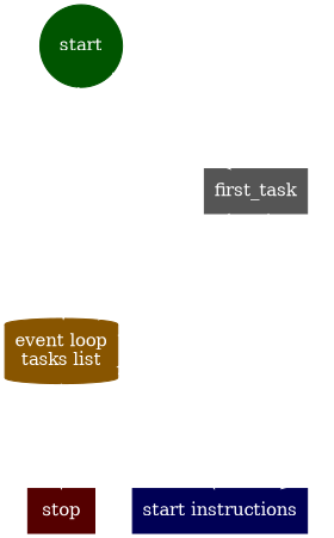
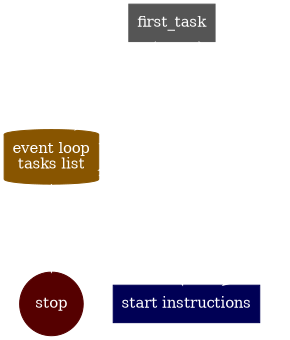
  digraph {
    node [fontcolor=white shape=circle style=filled]
    edge [color=white fontcolor=white]
-   n1 [color="#005500" label=start]
    n2 [color="#885500" label="event loop\ntasks list\n" shape=cylinder]
    n3 [color="#555555" label=first_task shape=box]
    n4 [color="#000055" label="start instructions" shape=box]
-   n5 [color="#550000" label=stop shape=box]
-   n1 -> n2 [label="#3\lstart the loop\l"]
-   n1 -> n3 [label="#1\ladd first_task\l"]
+   n5 [color="#550000" label=stop]
    n2 -> n2 [label="#4\lcheck the next task\lto run remove it\lfrom the list\l"]
    n2 -> n4 [label="#5\lrun the\linstruction\l"]
    n2 -> n5 [label="#6\lno more\ltasks to run"]
    n3 -> n2 [label="#2\ladded to\lthe list\l"]
    n3 -> n4 [style=dashed]
  }
